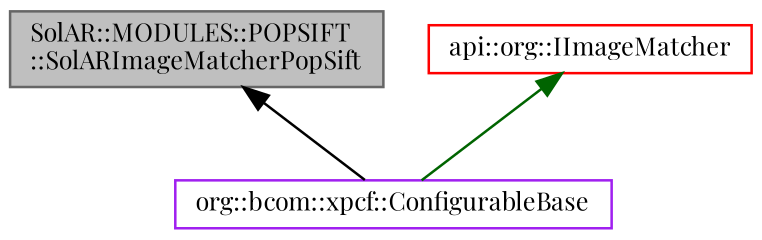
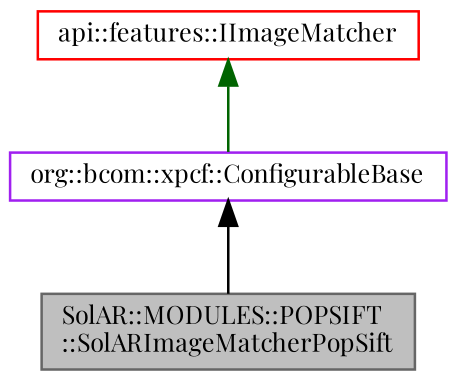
  digraph {
    fontname="Playfair Display"
    node [fillcolor=white fontname="Playfair Display" fontsize=10 shape=record style=filled]
    edge [dir=back fontname="Playfair Display" fontsize=10 labelfontname=Helvetica labelfontsize=10 style=solid]
    n1 [color=gray40 fillcolor=grey75 fontcolor=black height=0.2 label="SolAR::MODULES::POPSIFT\l::SolARImageMatcherPopSift" width=0.4]
    n2 [color=purple height=0.2 label="org::bcom::xpcf::ConfigurableBase" width=0.4]
-   n3 [color=red height=0.2 label="api::org::IImageMatcher" width=0.4]
-   n1 -> n2 [color=black]
+   n3 [color=red height=0.2 label="api::features::IImageMatcher" width=0.4]
+   n2 -> n1 [color=black]
    n3 -> n2 [color=darkgreen]
  }
